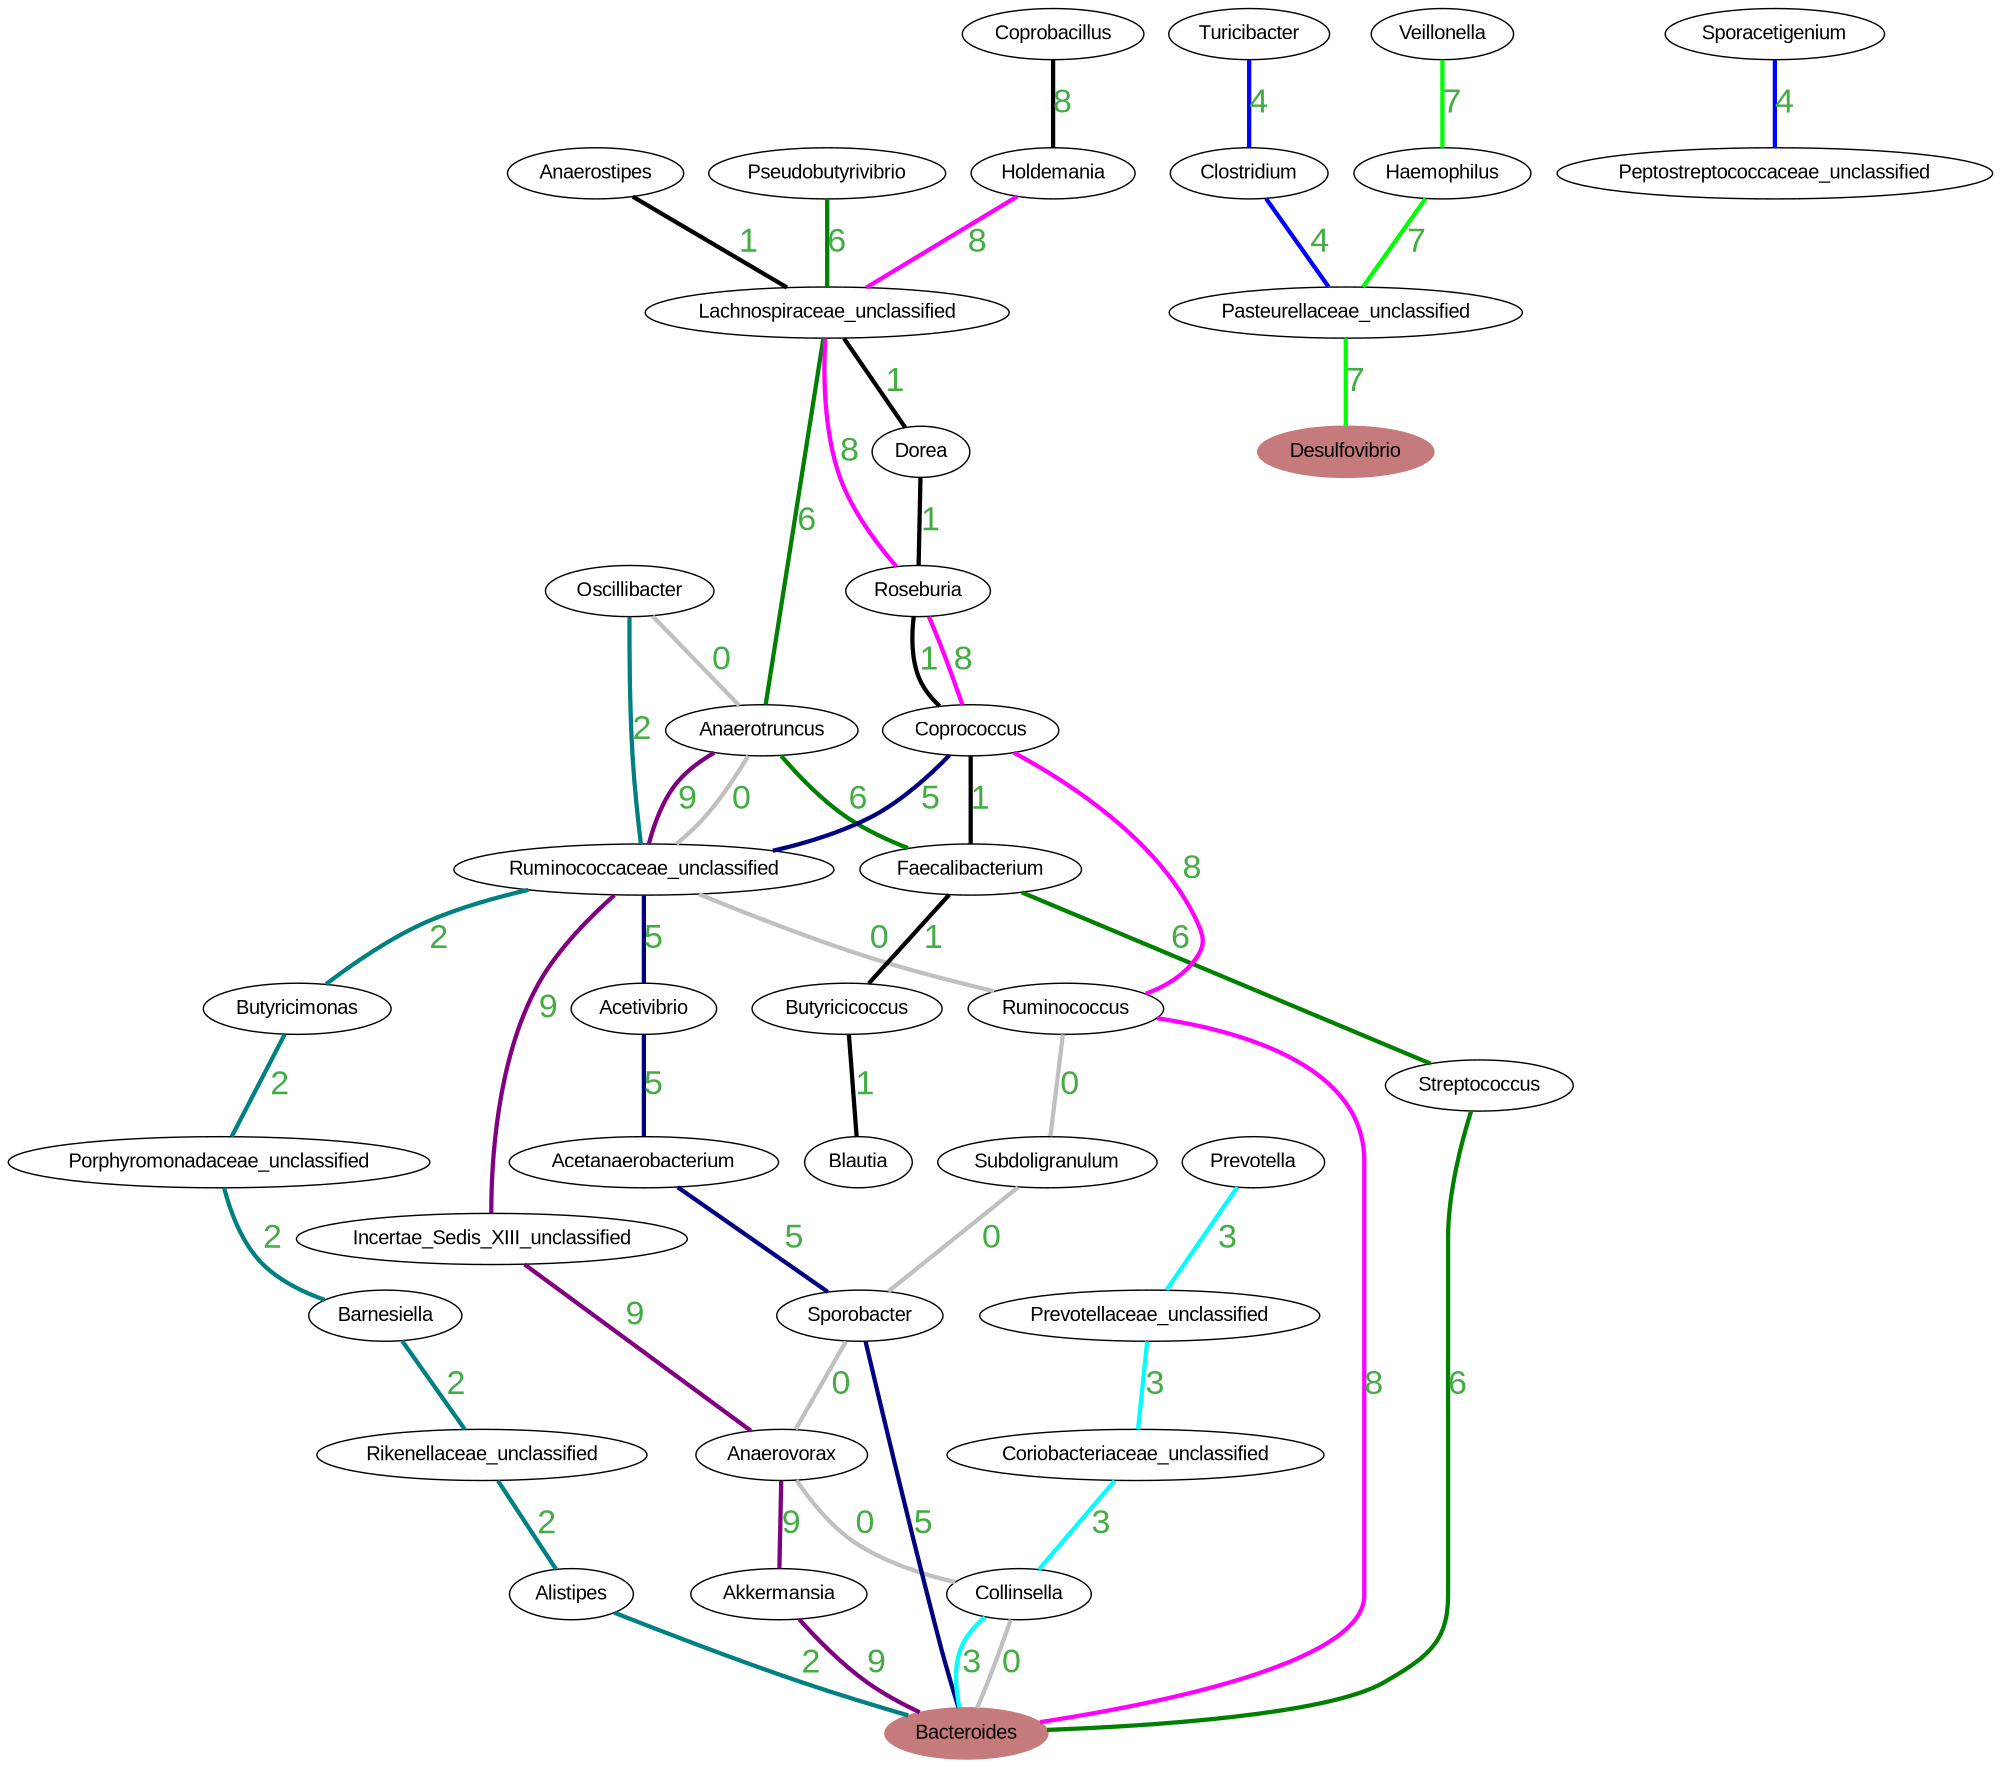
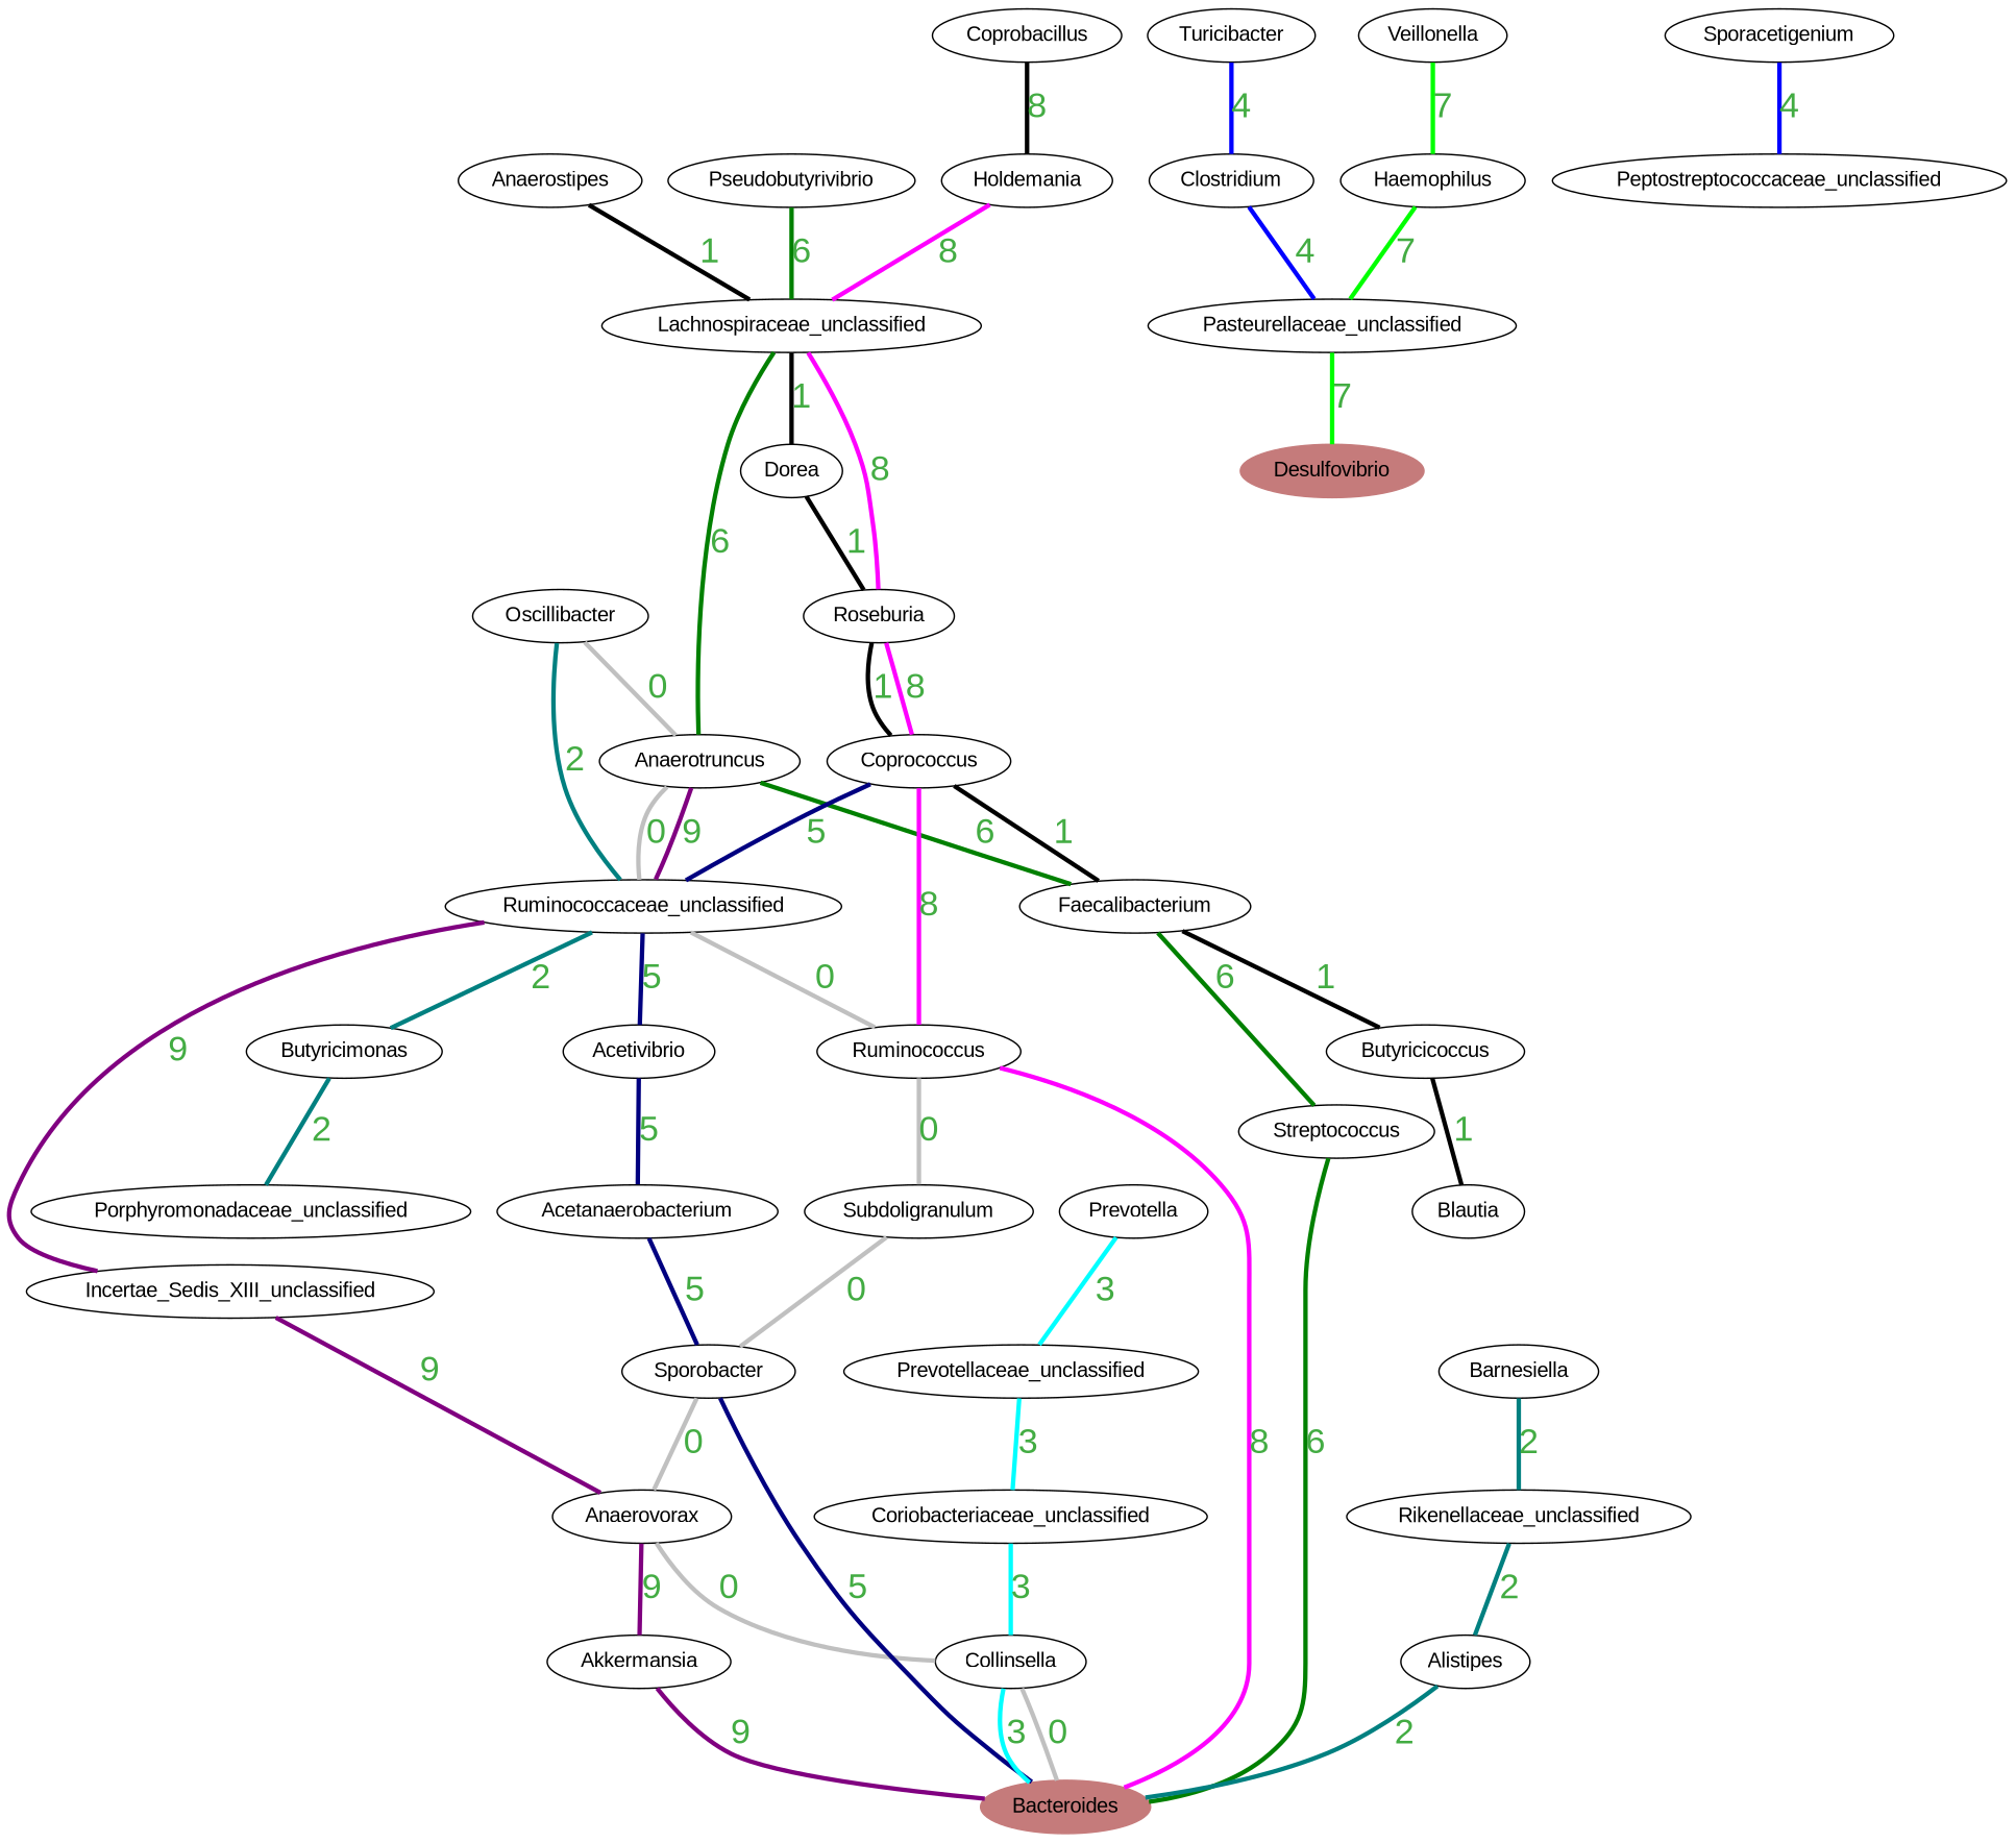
  graph {
    fontname="Liberation Sans"
    node [fontname="Liberation Sans"]
    edge [color="#c0c0c0" fontcolor="#43AC43" fontname="Liberation Sans" fontsize=24 penwidth=3]
    Oscillibacter
    Anaerotruncus
    Ruminococcaceae_unclassified
    Faecalibacterium
    Ruminococcus
    Butyricimonas
    Acetivibrio
    Incertae_Sedis_XIII_unclassified
    Butyricicoccus
    Streptococcus
    Subdoligranulum
    Bacteroides [color="#C57B7B" style=filled]
    Porphyromonadaceae_unclassified
    Acetanaerobacterium
    Anaerovorax
    Sporobacter
    Collinsella
    Akkermansia
    Anaerostipes
    Lachnospiraceae_unclassified
    Dorea
    Roseburia
    Coprococcus
    Blautia
    Barnesiella
    Rikenellaceae_unclassified
    Alistipes
    Prevotella
    Prevotellaceae_unclassified
    Coriobacteriaceae_unclassified
    Turicibacter
    Clostridium
    Pasteurellaceae_unclassified
    Sporacetigenium
    Peptostreptococcaceae_unclassified
    Pseudobutyrivibrio
    Veillonella
    Haemophilus
    Desulfovibrio [color="#C57B7B" style=filled]
    Coprobacillus
    Holdemania
    Oscillibacter -- Anaerotruncus [label=0]
    Oscillibacter -- Ruminococcaceae_unclassified [color="#008080" label=2]
    Anaerotruncus -- Ruminococcaceae_unclassified [label=0]
    Anaerotruncus -- Ruminococcaceae_unclassified [color="#800080" label=9]
    Anaerotruncus -- Faecalibacterium [color="#008000" label=6]
    Ruminococcaceae_unclassified -- Ruminococcus [label=0]
    Ruminococcaceae_unclassified -- Butyricimonas [color="#008080" label=2]
    Ruminococcaceae_unclassified -- Acetivibrio [color="#000080" label=5]
    Ruminococcaceae_unclassified -- Incertae_Sedis_XIII_unclassified [color="#800080" label=9]
    Faecalibacterium -- Butyricicoccus [color="#000000" label=1]
    Faecalibacterium -- Streptococcus [color="#008000" label=6]
    Ruminococcus -- Subdoligranulum [label=0]
    Ruminococcus -- Bacteroides [color="#ff00ff" label=8]
    Butyricimonas -- Porphyromonadaceae_unclassified [color="#008080" label=2]
    Acetivibrio -- Acetanaerobacterium [color="#000080" label=5]
    Incertae_Sedis_XIII_unclassified -- Anaerovorax [color="#800080" label=9]
    Butyricicoccus -- Blautia [color="#000000" label=1]
    Streptococcus -- Bacteroides [color="#008000" label=6]
    Subdoligranulum -- Sporobacter [label=0]
-   Porphyromonadaceae_unclassified -- Barnesiella [color="#008080" label=2]
    Acetanaerobacterium -- Sporobacter [color="#000080" label=5]
    Anaerovorax -- Collinsella [label=0]
    Anaerovorax -- Akkermansia [color="#800080" label=9]
    Sporobacter -- Bacteroides [color="#000080" label=5]
    Sporobacter -- Anaerovorax [label=0]
    Collinsella -- Bacteroides [label=0]
    Collinsella -- Bacteroides [color="#00ffff" label=3]
    Akkermansia -- Bacteroides [color="#800080" label=9]
    Anaerostipes -- Lachnospiraceae_unclassified [color="#000000" label=1]
    Lachnospiraceae_unclassified -- Anaerotruncus [color="#008000" label=6]
    Lachnospiraceae_unclassified -- Dorea [color="#000000" label=1]
    Lachnospiraceae_unclassified -- Roseburia [color="#ff00ff" label=8]
    Dorea -- Roseburia [color="#000000" label=1]
    Roseburia -- Coprococcus [color="#000000" label=1]
    Roseburia -- Coprococcus [color="#ff00ff" label=8]
    Coprococcus -- Ruminococcaceae_unclassified [color="#000080" label=5]
    Coprococcus -- Faecalibacterium [color="#000000" label=1]
    Coprococcus -- Ruminococcus [color="#ff00ff" label=8]
    Barnesiella -- Rikenellaceae_unclassified [color="#008080" label=2]
    Rikenellaceae_unclassified -- Alistipes [color="#008080" label=2]
    Alistipes -- Bacteroides [color="#008080" label=2]
    Prevotella -- Prevotellaceae_unclassified [color="#00ffff" label=3]
    Prevotellaceae_unclassified -- Coriobacteriaceae_unclassified [color="#00ffff" label=3]
    Coriobacteriaceae_unclassified -- Collinsella [color="#00ffff" label=3]
    Turicibacter -- Clostridium [color="#0000ff" label=4]
    Clostridium -- Pasteurellaceae_unclassified [color="#0000ff" label=4]
    Pasteurellaceae_unclassified -- Desulfovibrio [color="#00ff00" label=7]
    Sporacetigenium -- Peptostreptococcaceae_unclassified [color="#0000ff" label=4]
    Pseudobutyrivibrio -- Lachnospiraceae_unclassified [color="#008000" label=6]
    Veillonella -- Haemophilus [color="#00ff00" label=7]
    Haemophilus -- Pasteurellaceae_unclassified [color="#00ff00" label=7]
    Coprobacillus -- Holdemania [color="#000000" label=8]
    Holdemania -- Lachnospiraceae_unclassified [color="#ff00ff" label=8]
  }
